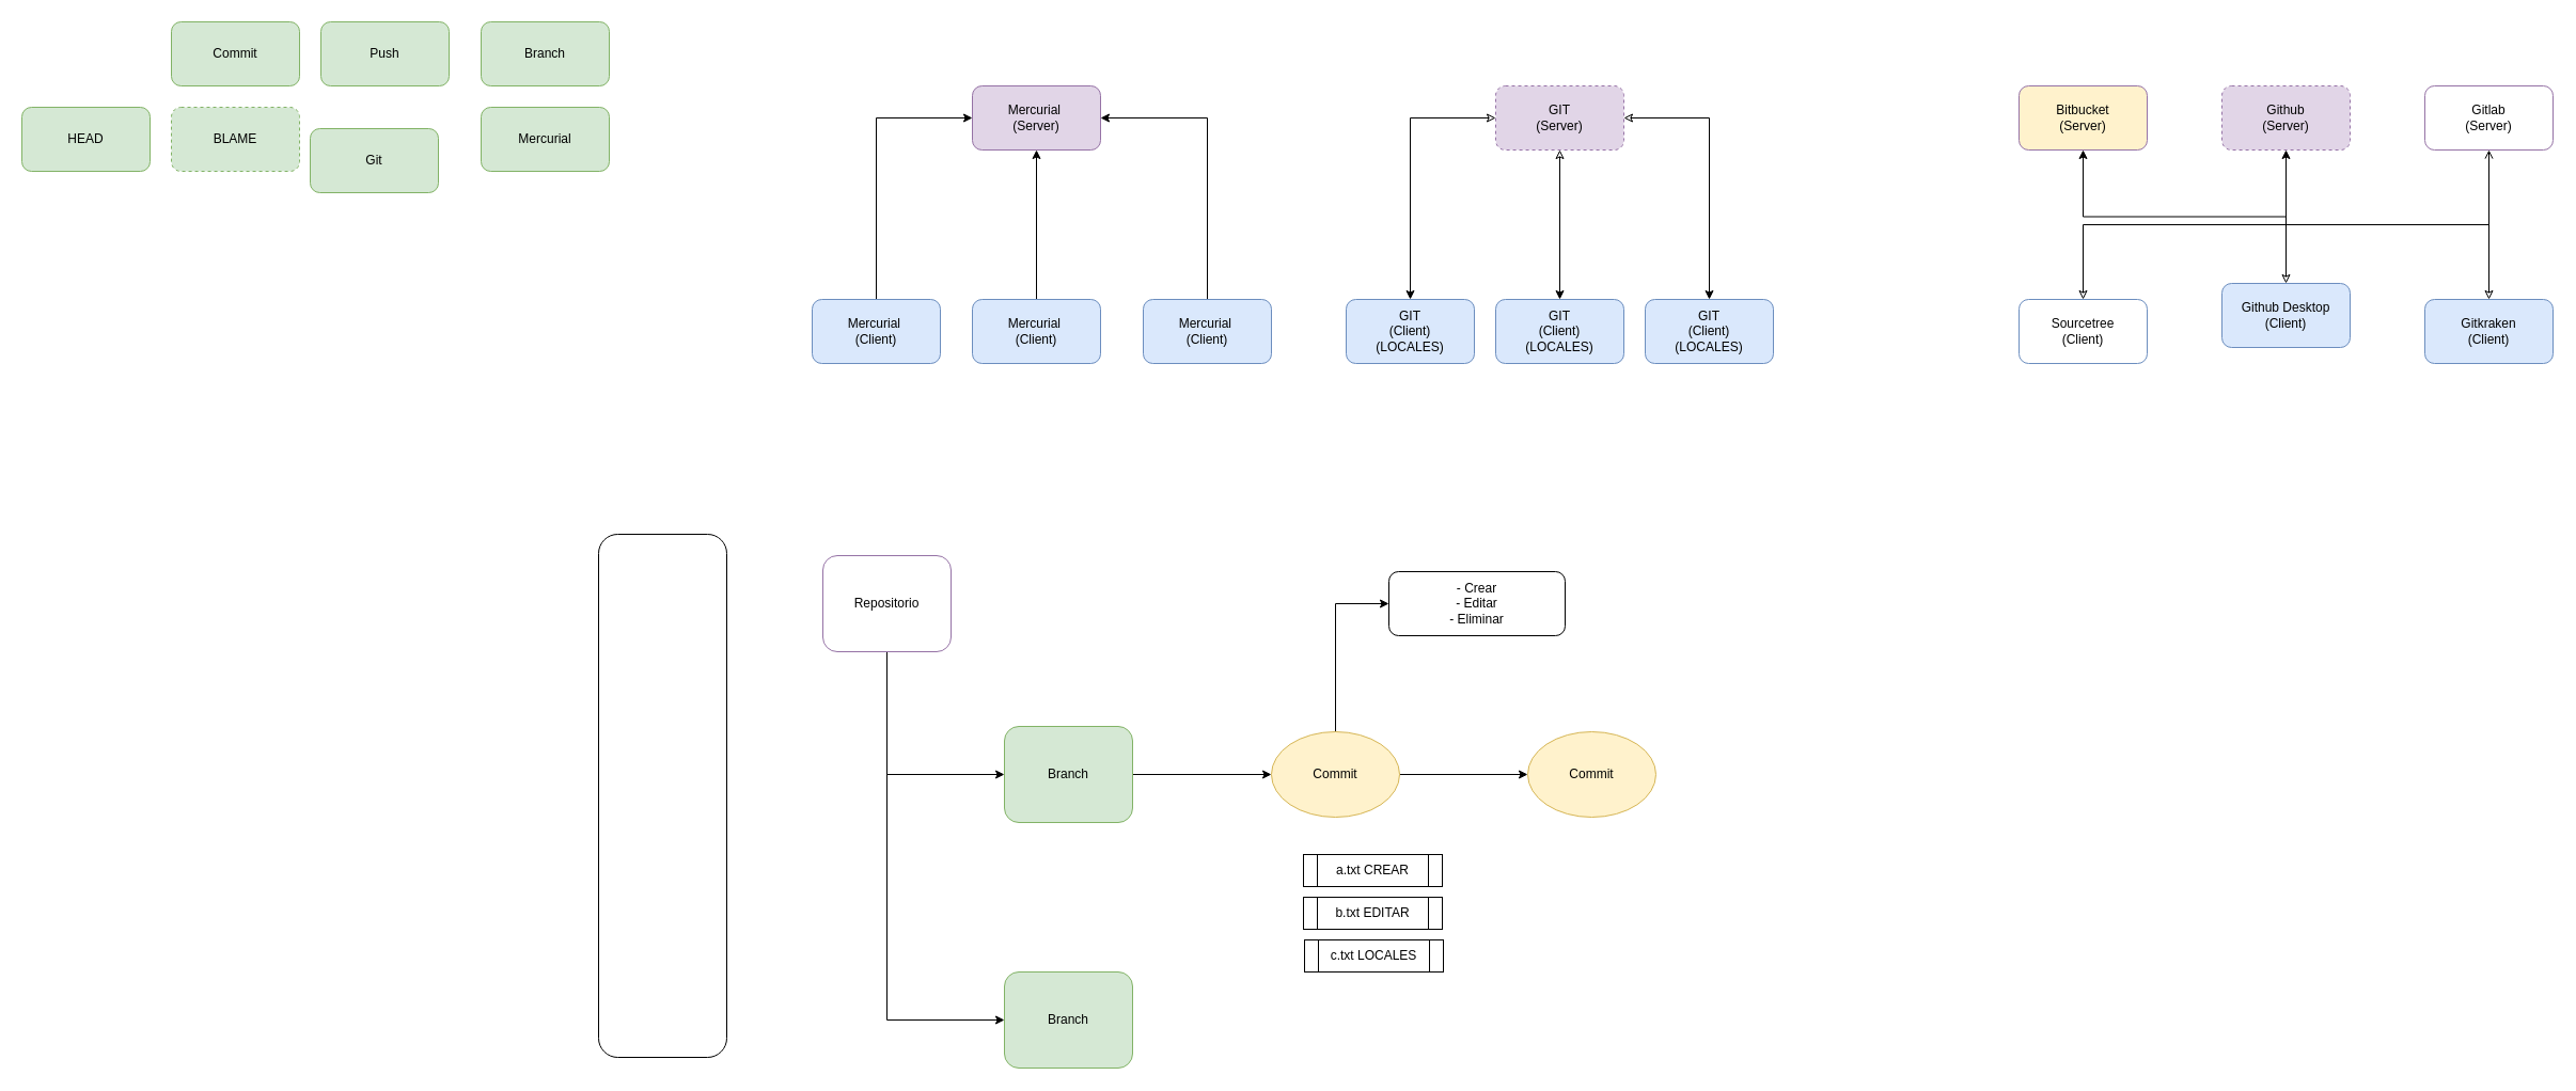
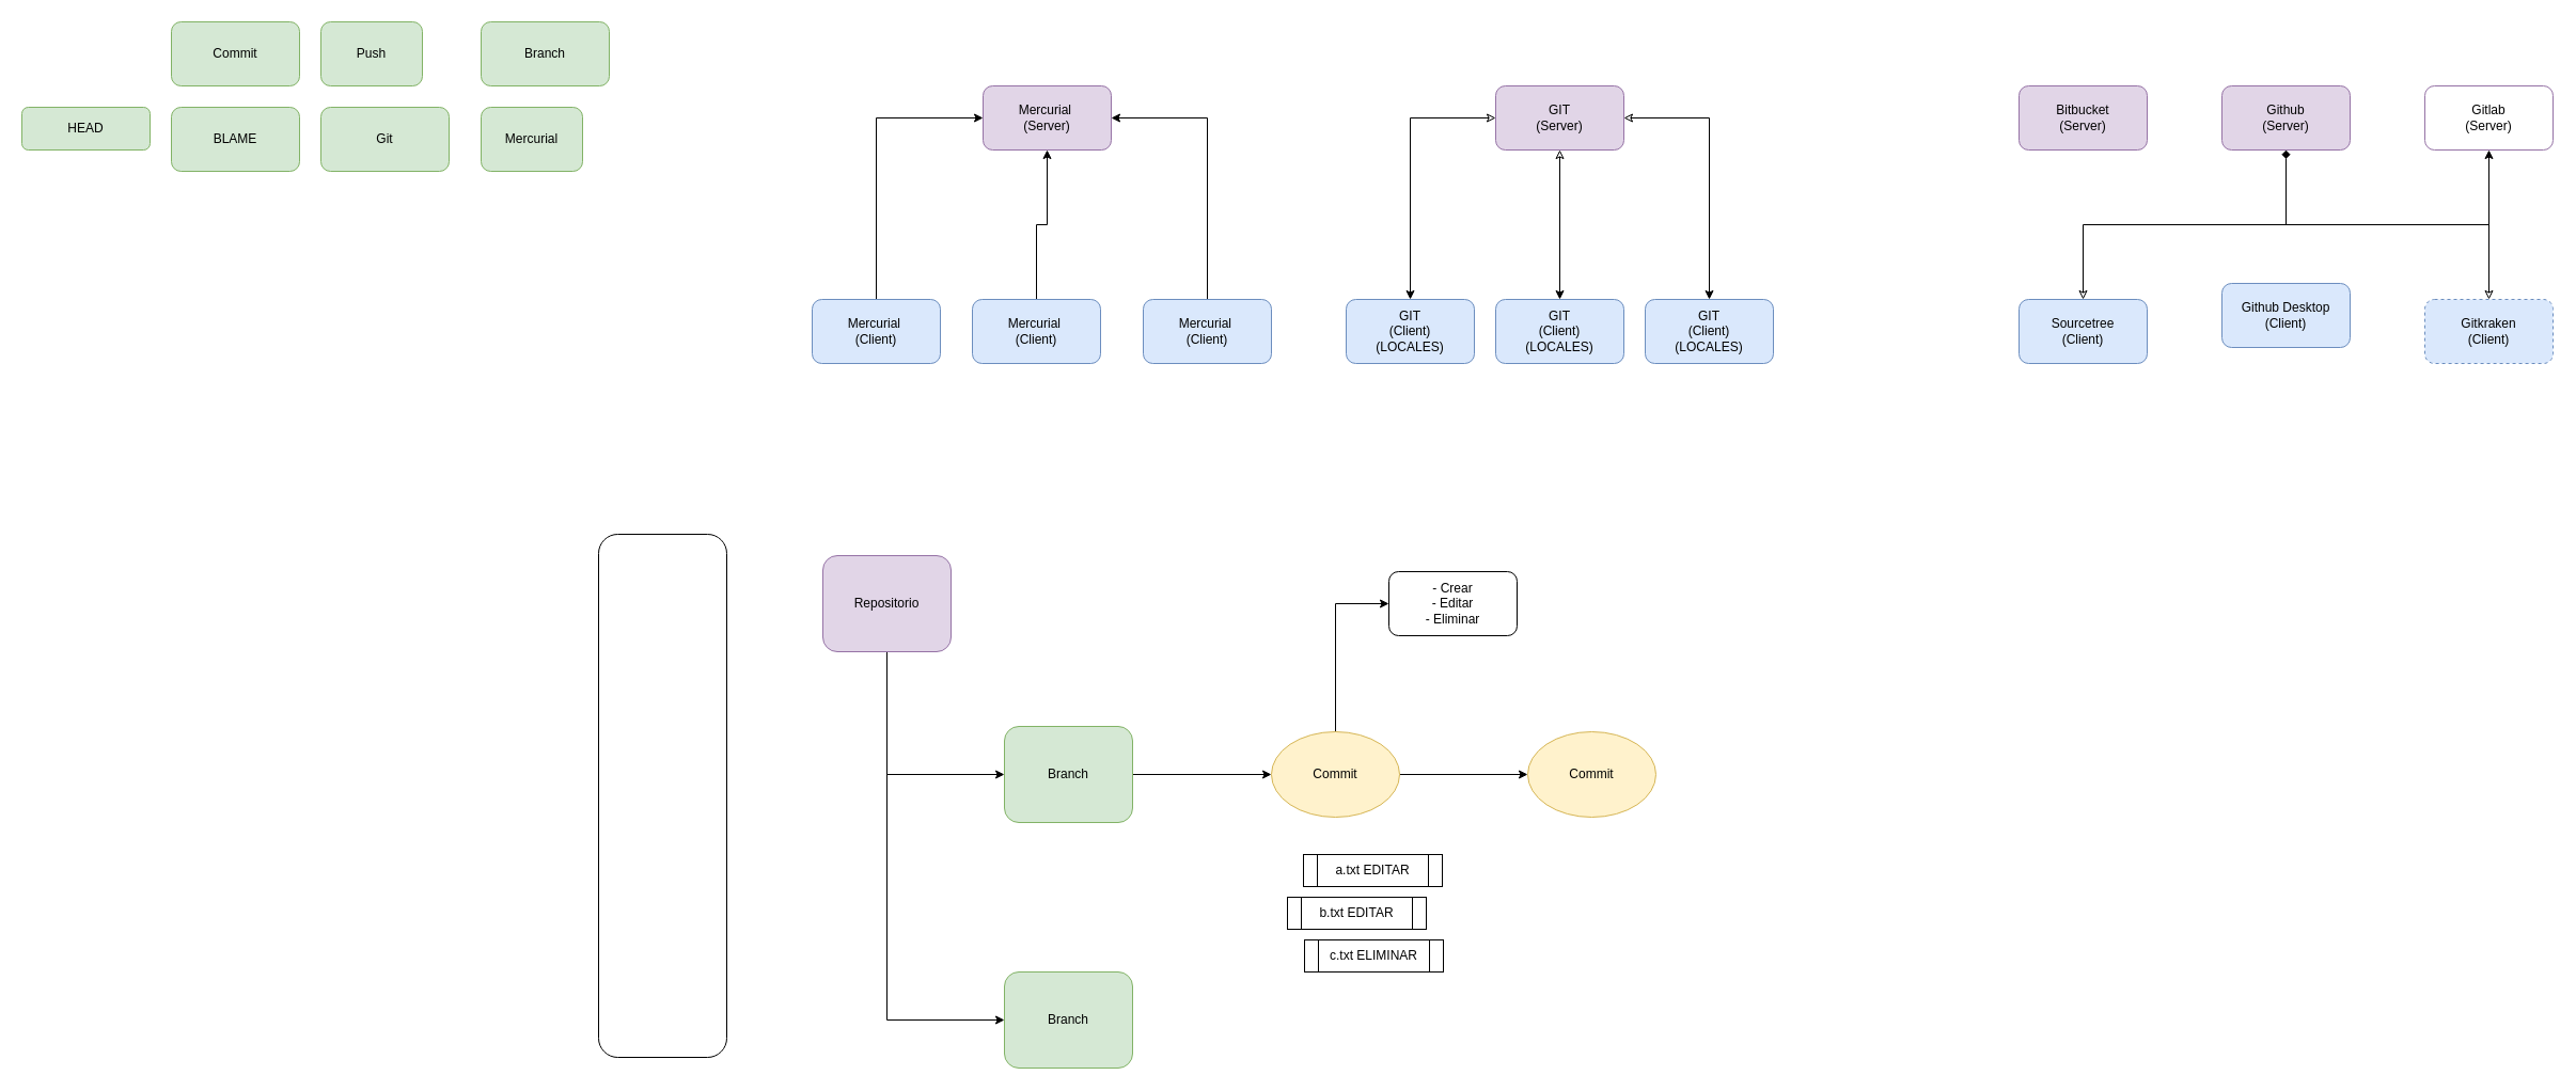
  <mxCell id="0" />
  <mxCell id="1" parent="0" />
  <mxCell id="2" value="Commit" style="rounded=1;whiteSpace=wrap;html=1;fillColor=#d5e8d4;strokeColor=#82b366;" vertex="1" parent="1"><mxGeometry x="160" y="20" width="120" height="60" as="geometry" /></mxCell>
- <mxCell id="3" value="Push" style="rounded=1;whiteSpace=wrap;html=1;fillColor=#d5e8d4;strokeColor=#82b366;" vertex="1" parent="1"><mxGeometry x="300" y="20" width="120" height="60" as="geometry" /></mxCell>
+ <mxCell id="3" value="Push" style="rounded=1;whiteSpace=wrap;html=1;fillColor=#d5e8d4;strokeColor=#82b366;" vertex="1" parent="1"><mxGeometry x="300" y="20" width="95" height="60" as="geometry" /></mxCell>
  <mxCell id="4" value="Branch" style="rounded=1;whiteSpace=wrap;html=1;fillColor=#d5e8d4;strokeColor=#82b366;" vertex="1" parent="1"><mxGeometry x="450" y="20" width="120" height="60" as="geometry" /></mxCell>
- <mxCell id="5" value="HEAD" style="rounded=1;whiteSpace=wrap;html=1;fillColor=#d5e8d4;strokeColor=#82b366;" vertex="1" parent="1"><mxGeometry x="20" y="100" width="120" height="60" as="geometry" /></mxCell>
- <mxCell id="6" value="BLAME" style="rounded=1;whiteSpace=wrap;html=1;fillColor=#d5e8d4;strokeColor=#82b366;dashed=1;" vertex="1" parent="1"><mxGeometry x="160" y="100" width="120" height="60" as="geometry" /></mxCell>
- <mxCell id="7" value="Git" style="rounded=1;whiteSpace=wrap;html=1;fillColor=#d5e8d4;strokeColor=#82b366;" vertex="1" parent="1"><mxGeometry x="290" y="120" width="120" height="60" as="geometry" /></mxCell>
- <mxCell id="8" value="Mercurial" style="rounded=1;whiteSpace=wrap;html=1;fillColor=#d5e8d4;strokeColor=#82b366;" vertex="1" parent="1"><mxGeometry x="450" y="100" width="120" height="60" as="geometry" /></mxCell>
- <mxCell id="9" value="Mercurial&amp;nbsp;&lt;br&gt;(Server)" style="rounded=1;whiteSpace=wrap;html=1;fillColor=#e1d5e7;strokeColor=#9673a6;" vertex="1" parent="1"><mxGeometry x="910" y="80" width="120" height="60" as="geometry" /></mxCell>
+ <mxCell id="5" value="HEAD" style="rounded=1;whiteSpace=wrap;html=1;fillColor=#d5e8d4;strokeColor=#82b366;" vertex="1" parent="1"><mxGeometry x="20" y="100" width="120" height="40" as="geometry" /></mxCell>
+ <mxCell id="6" value="BLAME" style="rounded=1;whiteSpace=wrap;html=1;fillColor=#d5e8d4;strokeColor=#82b366;" vertex="1" parent="1"><mxGeometry x="160" y="100" width="120" height="60" as="geometry" /></mxCell>
+ <mxCell id="7" value="Git" style="rounded=1;whiteSpace=wrap;html=1;fillColor=#d5e8d4;strokeColor=#82b366;" vertex="1" parent="1"><mxGeometry x="300" y="100" width="120" height="60" as="geometry" /></mxCell>
+ <mxCell id="8" value="Mercurial" style="rounded=1;whiteSpace=wrap;html=1;fillColor=#d5e8d4;strokeColor=#82b366;" vertex="1" parent="1"><mxGeometry x="450" y="100" width="95" height="60" as="geometry" /></mxCell>
+ <mxCell id="9" value="Mercurial&amp;nbsp;&lt;br&gt;(Server)" style="rounded=1;whiteSpace=wrap;html=1;fillColor=#e1d5e7;strokeColor=#9673a6;" vertex="1" parent="1"><mxGeometry x="920" y="80" width="120" height="60" as="geometry" /></mxCell>
  <mxCell id="10" style="edgeStyle=orthogonalEdgeStyle;rounded=0;orthogonalLoop=1;jettySize=auto;html=1;entryX=0;entryY=0.5;entryDx=0;entryDy=0;exitX=0.5;exitY=0;exitDx=0;exitDy=0;" edge="1" parent="1" source="11" target="9"><mxGeometry relative="1" as="geometry" /></mxCell>
  <mxCell id="11" value="Mercurial&amp;nbsp;&lt;br&gt;(Client)" style="rounded=1;whiteSpace=wrap;html=1;fillColor=#dae8fc;strokeColor=#6c8ebf;" vertex="1" parent="1"><mxGeometry x="760" y="280" width="120" height="60" as="geometry" /></mxCell>
  <mxCell id="12" style="edgeStyle=orthogonalEdgeStyle;rounded=0;orthogonalLoop=1;jettySize=auto;html=1;entryX=0.5;entryY=1;entryDx=0;entryDy=0;" edge="1" parent="1" source="13" target="9"><mxGeometry relative="1" as="geometry" /></mxCell>
  <mxCell id="13" value="Mercurial&amp;nbsp;&lt;br&gt;(Client)" style="rounded=1;whiteSpace=wrap;html=1;fillColor=#dae8fc;strokeColor=#6c8ebf;" vertex="1" parent="1"><mxGeometry x="910" y="280" width="120" height="60" as="geometry" /></mxCell>
  <mxCell id="14" style="edgeStyle=orthogonalEdgeStyle;rounded=0;orthogonalLoop=1;jettySize=auto;html=1;entryX=1;entryY=0.5;entryDx=0;entryDy=0;exitX=0.5;exitY=0;exitDx=0;exitDy=0;" edge="1" parent="1" source="15" target="9"><mxGeometry relative="1" as="geometry" /></mxCell>
  <mxCell id="15" value="Mercurial&amp;nbsp;&lt;br&gt;(Client)" style="rounded=1;whiteSpace=wrap;html=1;fillColor=#dae8fc;strokeColor=#6c8ebf;" vertex="1" parent="1"><mxGeometry x="1070" y="280" width="120" height="60" as="geometry" /></mxCell>
  <mxCell id="16" style="edgeStyle=orthogonalEdgeStyle;rounded=0;orthogonalLoop=1;jettySize=auto;html=1;startArrow=classic;startFill=0;" edge="1" parent="1" source="19" target="20"><mxGeometry relative="1" as="geometry" /></mxCell>
  <mxCell id="17" style="edgeStyle=orthogonalEdgeStyle;rounded=0;orthogonalLoop=1;jettySize=auto;html=1;startArrow=classic;startFill=0;" edge="1" parent="1" source="19" target="21"><mxGeometry relative="1" as="geometry" /></mxCell>
  <mxCell id="18" style="edgeStyle=orthogonalEdgeStyle;rounded=0;orthogonalLoop=1;jettySize=auto;html=1;startArrow=classic;startFill=0;" edge="1" parent="1" source="19" target="22"><mxGeometry relative="1" as="geometry" /></mxCell>
- <mxCell id="19" value="GIT&lt;br&gt;(Server)" style="rounded=1;whiteSpace=wrap;html=1;fillColor=#e1d5e7;strokeColor=#9673a6;dashed=1;" vertex="1" parent="1"><mxGeometry x="1400" y="80" width="120" height="60" as="geometry" /></mxCell>
+ <mxCell id="19" value="GIT&lt;br&gt;(Server)" style="rounded=1;whiteSpace=wrap;html=1;fillColor=#e1d5e7;strokeColor=#9673a6;" vertex="1" parent="1"><mxGeometry x="1400" y="80" width="120" height="60" as="geometry" /></mxCell>
  <mxCell id="20" value="GIT&lt;br&gt;(Client)&lt;br&gt;(LOCALES)" style="rounded=1;whiteSpace=wrap;html=1;fillColor=#dae8fc;strokeColor=#6c8ebf;" vertex="1" parent="1"><mxGeometry x="1260" y="280" width="120" height="60" as="geometry" /></mxCell>
  <mxCell id="21" value="GIT&lt;br&gt;(Client)&lt;br&gt;(LOCALES)" style="rounded=1;whiteSpace=wrap;html=1;fillColor=#dae8fc;strokeColor=#6c8ebf;" vertex="1" parent="1"><mxGeometry x="1400" y="280" width="120" height="60" as="geometry" /></mxCell>
  <mxCell id="22" value="GIT&lt;br&gt;(Client)&lt;br&gt;(LOCALES)" style="rounded=1;whiteSpace=wrap;html=1;fillColor=#dae8fc;strokeColor=#6c8ebf;" vertex="1" parent="1"><mxGeometry x="1540" y="280" width="120" height="60" as="geometry" /></mxCell>
- <mxCell id="23" style="edgeStyle=orthogonalEdgeStyle;rounded=0;orthogonalLoop=1;jettySize=auto;html=1;entryX=0.5;entryY=1;entryDx=0;entryDy=0;startArrow=classic;startFill=0;exitX=0.5;exitY=0;exitDx=0;exitDy=0;endArrow=open;" edge="1" parent="1" source="24" target="31"><mxGeometry relative="1" as="geometry" /></mxCell>
- <mxCell id="24" value="Sourcetree&lt;br&gt;(Client)" style="rounded=1;whiteSpace=wrap;html=1;fillColor=#ffffff;strokeColor=#6c8ebf;" vertex="1" parent="1"><mxGeometry x="1890" y="280" width="120" height="60" as="geometry" /></mxCell>
- <mxCell id="25" value="Bitbucket&lt;br&gt;(Server)" style="rounded=1;whiteSpace=wrap;html=1;fillColor=#fff2cc;strokeColor=#9673a6;" vertex="1" parent="1"><mxGeometry x="1890" y="80" width="120" height="60" as="geometry" /></mxCell>
- <mxCell id="26" style="edgeStyle=orthogonalEdgeStyle;rounded=0;orthogonalLoop=1;jettySize=auto;html=1;entryX=0.5;entryY=1;entryDx=0;entryDy=0;startArrow=classic;startFill=0;exitX=0.5;exitY=0;exitDx=0;exitDy=0;" edge="1" parent="1" source="27" target="25"><mxGeometry relative="1" as="geometry" /></mxCell>
+ <mxCell id="23" style="edgeStyle=orthogonalEdgeStyle;rounded=0;orthogonalLoop=1;jettySize=auto;html=1;entryX=0.5;entryY=1;entryDx=0;entryDy=0;startArrow=classic;startFill=0;exitX=0.5;exitY=0;exitDx=0;exitDy=0;" edge="1" parent="1" source="24" target="31"><mxGeometry relative="1" as="geometry" /></mxCell>
+ <mxCell id="24" value="Sourcetree&lt;br&gt;(Client)" style="rounded=1;whiteSpace=wrap;html=1;fillColor=#dae8fc;strokeColor=#6c8ebf;" vertex="1" parent="1"><mxGeometry x="1890" y="280" width="120" height="60" as="geometry" /></mxCell>
+ <mxCell id="25" value="Bitbucket&lt;br&gt;(Server)" style="rounded=1;whiteSpace=wrap;html=1;fillColor=#e1d5e7;strokeColor=#9673a6;" vertex="1" parent="1"><mxGeometry x="1890" y="80" width="120" height="60" as="geometry" /></mxCell>
  <mxCell id="27" value="Github Desktop&lt;br&gt;(Client)" style="rounded=1;whiteSpace=wrap;html=1;fillColor=#dae8fc;strokeColor=#6c8ebf;" vertex="1" parent="1"><mxGeometry x="2080" y="265" width="120" height="60" as="geometry" /></mxCell>
- <mxCell id="28" value="Github&lt;br&gt;(Server)" style="rounded=1;whiteSpace=wrap;html=1;fillColor=#e1d5e7;strokeColor=#9673a6;dashed=1;" vertex="1" parent="1"><mxGeometry x="2080" y="80" width="120" height="60" as="geometry" /></mxCell>
- <mxCell id="29" style="edgeStyle=orthogonalEdgeStyle;rounded=0;orthogonalLoop=1;jettySize=auto;html=1;entryX=0.5;entryY=1;entryDx=0;entryDy=0;startArrow=classic;startFill=0;exitX=0.5;exitY=0;exitDx=0;exitDy=0;" edge="1" parent="1" source="30" target="28"><mxGeometry relative="1" as="geometry" /></mxCell>
- <mxCell id="30" value="Gitkraken&lt;br&gt;(Client)" style="rounded=1;whiteSpace=wrap;html=1;fillColor=#dae8fc;strokeColor=#6c8ebf;" vertex="1" parent="1"><mxGeometry x="2270" y="280" width="120" height="60" as="geometry" /></mxCell>
+ <mxCell id="28" value="Github&lt;br&gt;(Server)" style="rounded=1;whiteSpace=wrap;html=1;fillColor=#e1d5e7;strokeColor=#9673a6;" vertex="1" parent="1"><mxGeometry x="2080" y="80" width="120" height="60" as="geometry" /></mxCell>
+ <mxCell id="29" style="edgeStyle=orthogonalEdgeStyle;rounded=0;orthogonalLoop=1;jettySize=auto;html=1;entryX=0.5;entryY=1;entryDx=0;entryDy=0;startArrow=classic;startFill=0;exitX=0.5;exitY=0;exitDx=0;exitDy=0;endArrow=diamond;" edge="1" parent="1" source="30" target="28"><mxGeometry relative="1" as="geometry" /></mxCell>
+ <mxCell id="30" value="Gitkraken&lt;br&gt;(Client)" style="rounded=1;whiteSpace=wrap;html=1;fillColor=#dae8fc;strokeColor=#6c8ebf;dashed=1;" vertex="1" parent="1"><mxGeometry x="2270" y="280" width="120" height="60" as="geometry" /></mxCell>
  <mxCell id="31" value="Gitlab&lt;br&gt;(Server)" style="rounded=1;whiteSpace=wrap;html=1;fillColor=#ffffff;strokeColor=#9673a6;" vertex="1" parent="1"><mxGeometry x="2270" y="80" width="120" height="60" as="geometry" /></mxCell>
  <mxCell id="32" value="" style="rounded=1;whiteSpace=wrap;html=1;" vertex="1" parent="1"><mxGeometry x="560" y="500" width="120" height="490" as="geometry" /></mxCell>
  <mxCell id="33" style="edgeStyle=orthogonalEdgeStyle;rounded=0;orthogonalLoop=1;jettySize=auto;html=1;entryX=0;entryY=0.5;entryDx=0;entryDy=0;startArrow=none;startFill=0;exitX=0.5;exitY=1;exitDx=0;exitDy=0;" edge="1" parent="1" source="35" target="37"><mxGeometry relative="1" as="geometry" /></mxCell>
  <mxCell id="34" style="edgeStyle=orthogonalEdgeStyle;rounded=0;orthogonalLoop=1;jettySize=auto;html=1;entryX=0;entryY=0.5;entryDx=0;entryDy=0;startArrow=none;startFill=0;exitX=0.5;exitY=1;exitDx=0;exitDy=0;" edge="1" parent="1" source="35" target="38"><mxGeometry relative="1" as="geometry" /></mxCell>
- <mxCell id="35" value="Repositorio" style="rounded=1;whiteSpace=wrap;html=1;fillColor=#ffffff;strokeColor=#9673a6;" vertex="1" parent="1"><mxGeometry x="770" y="520" width="120" height="90" as="geometry" /></mxCell>
+ <mxCell id="35" value="Repositorio" style="rounded=1;whiteSpace=wrap;html=1;fillColor=#e1d5e7;strokeColor=#9673a6;" vertex="1" parent="1"><mxGeometry x="770" y="520" width="120" height="90" as="geometry" /></mxCell>
  <mxCell id="36" style="edgeStyle=orthogonalEdgeStyle;rounded=0;orthogonalLoop=1;jettySize=auto;html=1;entryX=0;entryY=0.5;entryDx=0;entryDy=0;startArrow=none;startFill=0;" edge="1" parent="1" source="37" target="41"><mxGeometry relative="1" as="geometry" /></mxCell>
  <mxCell id="37" value="Branch" style="rounded=1;whiteSpace=wrap;html=1;fillColor=#d5e8d4;strokeColor=#82b366;" vertex="1" parent="1"><mxGeometry x="940" y="680" width="120" height="90" as="geometry" /></mxCell>
  <mxCell id="38" value="Branch" style="rounded=1;whiteSpace=wrap;html=1;fillColor=#d5e8d4;strokeColor=#82b366;" vertex="1" parent="1"><mxGeometry x="940" y="910" width="120" height="90" as="geometry" /></mxCell>
  <mxCell id="39" style="edgeStyle=orthogonalEdgeStyle;rounded=0;orthogonalLoop=1;jettySize=auto;html=1;startArrow=none;startFill=0;" edge="1" parent="1" source="41" target="42"><mxGeometry relative="1" as="geometry" /></mxCell>
  <mxCell id="40" style="edgeStyle=orthogonalEdgeStyle;rounded=0;orthogonalLoop=1;jettySize=auto;html=1;entryX=0;entryY=0.5;entryDx=0;entryDy=0;startArrow=none;startFill=0;" edge="1" parent="1" source="41" target="43"><mxGeometry relative="1" as="geometry" /></mxCell>
  <mxCell id="41" value="Commit" style="ellipse;whiteSpace=wrap;html=1;fillColor=#fff2cc;strokeColor=#d6b656;" vertex="1" parent="1"><mxGeometry x="1190" y="685" width="120" height="80" as="geometry" /></mxCell>
  <mxCell id="42" value="Commit" style="ellipse;whiteSpace=wrap;html=1;fillColor=#fff2cc;strokeColor=#d6b656;" vertex="1" parent="1"><mxGeometry x="1430" y="685" width="120" height="80" as="geometry" /></mxCell>
- <mxCell id="43" value="- Crear&lt;br&gt;- Editar&lt;br&gt;- Eliminar" style="rounded=1;whiteSpace=wrap;html=1;" vertex="1" parent="1"><mxGeometry x="1300" y="535" width="165" height="60" as="geometry" /></mxCell>
- <mxCell id="44" value="a.txt CREAR" style="shape=process;whiteSpace=wrap;html=1;backgroundOutline=1;" vertex="1" parent="1"><mxGeometry x="1220" y="800" width="130" height="30" as="geometry" /></mxCell>
- <mxCell id="45" value="b.txt EDITAR" style="shape=process;whiteSpace=wrap;html=1;backgroundOutline=1;" vertex="1" parent="1"><mxGeometry x="1220" y="840" width="130" height="30" as="geometry" /></mxCell>
- <mxCell id="46" value="c.txt LOCALES" style="shape=process;whiteSpace=wrap;html=1;backgroundOutline=1;" vertex="1" parent="1"><mxGeometry x="1221" y="880" width="130" height="30" as="geometry" /></mxCell>
+ <mxCell id="43" value="- Crear&lt;br&gt;- Editar&lt;br&gt;- Eliminar" style="rounded=1;whiteSpace=wrap;html=1;" vertex="1" parent="1"><mxGeometry x="1300" y="535" width="120" height="60" as="geometry" /></mxCell>
+ <mxCell id="44" value="a.txt EDITAR" style="shape=process;whiteSpace=wrap;html=1;backgroundOutline=1;" vertex="1" parent="1"><mxGeometry x="1220" y="800" width="130" height="30" as="geometry" /></mxCell>
+ <mxCell id="45" value="b.txt EDITAR" style="shape=process;whiteSpace=wrap;html=1;backgroundOutline=1;" vertex="1" parent="1"><mxGeometry x="1205" y="840" width="130" height="30" as="geometry" /></mxCell>
+ <mxCell id="46" value="c.txt ELIMINAR" style="shape=process;whiteSpace=wrap;html=1;backgroundOutline=1;" vertex="1" parent="1"><mxGeometry x="1221" y="880" width="130" height="30" as="geometry" /></mxCell>
